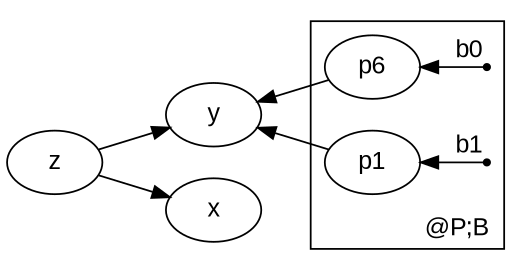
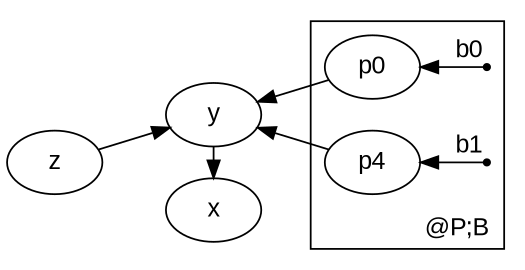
  digraph {
    newrank=true
    rankdir=LR
    fontname="Liberation Sans"
    node [shape=ellipse fontname="Liberation Sans"]
    edge [fontname="Liberation Sans" dir=back]
    n1 [label=z]
    n2 [label=x]
    n3 [label=y]
-   n4 [label=p6]
-   n5 [label=p1]
+   n4 [label=p0]
+   n5 [label=p4]
    beta0 [shape=point xlabel=b0]
    beta1 [shape=point xlabel=b1]
    subgraph sub_1 {
      rank=same
      n1
    }
    subgraph sub_2 {
      rank=same
      n2
      n3
    }
    subgraph sub_3 {
      rank=same
      n4
      n5
    }
    subgraph sub_4 {
      rank=same
      beta0
      beta1
    }
    subgraph cluster_5 {
      label="@P;B"
      labeljust=r
      labelloc=b
      n4
      n5
      beta0
      beta1
    }
    n1 -> n3 [dir=""]
-   n1 -> n2 [dir=""]
+   n3 -> n2 [dir=""]
    n3 -> n4
    n3 -> n5
    n4 -> beta0
    n5 -> beta1
  }
